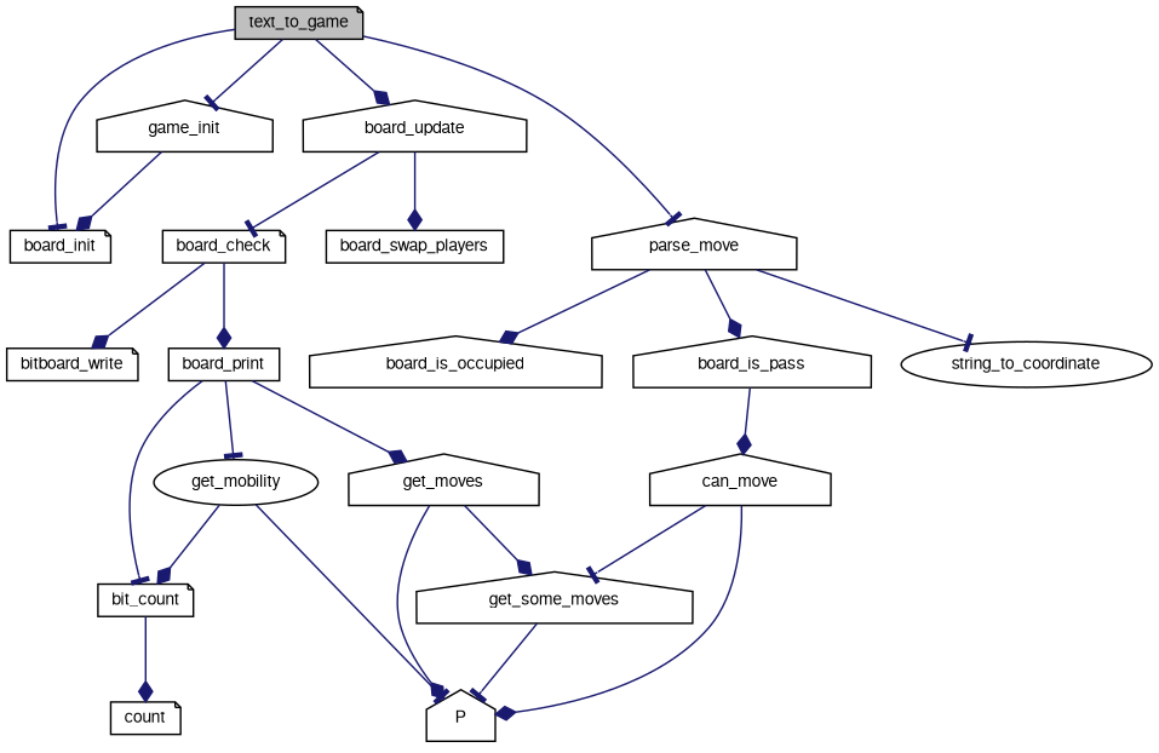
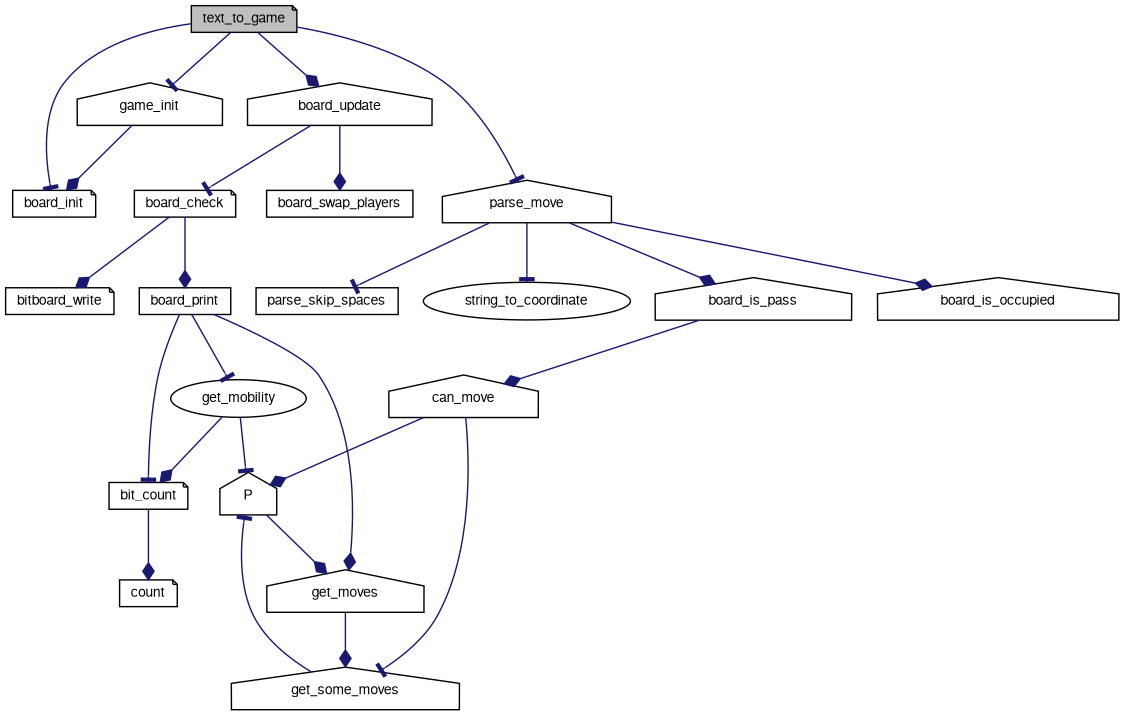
  digraph {
    rankdir=TB
    node [color=black fontname=FreeSans fontsize=10 shape=house]
    edge [arrowhead=diamond color=midnightblue fontname=FreeSans fontsize=10 labelfontname=FreeSans labelfontsize=10 style=solid]
    n1 [fillcolor=grey75 fontcolor=black height=0.2 label=text_to_game shape=note style=filled width=0.4]
    n2 [height=0.2 label=board_init shape=note width=0.4]
    n3 [height=0.2 label=board_update width=0.4]
    n4 [height=0.2 label=game_init width=0.4]
    n5 [height=0.2 label=parse_move width=0.4]
    n6 [height=0.2 label=board_check shape=note width=0.4]
    n7 [height=0.2 label=board_swap_players shape=box width=0.4]
    n8 [height=0.2 label=board_is_occupied width=0.4]
    n9 [height=0.2 label=board_is_pass width=0.4]
+   n10 [height=0.2 label=parse_skip_spaces shape=box width=0.4]
    n11 [height=0.2 label=string_to_coordinate shape=ellipse width=0.4]
    n12 [height=0.2 label=bitboard_write shape=note width=0.4]
    n13 [height=0.2 label=board_print shape=box width=0.4]
    n14 [height=0.2 label=bit_count shape=note width=0.4]
    n15 [height=0.2 label=get_mobility shape=ellipse width=0.4]
    n16 [height=0.2 label=get_moves width=0.4]
    n17 [height=0.2 label=count shape=note width=0.4]
    n18 [height=0.2 label=P width=0.4]
    n19 [height=0.2 label=get_some_moves width=0.4]
    n20 [height=0.2 label=can_move width=0.4]
    n1 -> n2 [arrowhead=tee]
    n1 -> n3
    n1 -> n4 [arrowhead=tee]
    n1 -> n5 [arrowhead=tee]
    n3 -> n6 [arrowhead=tee]
    n3 -> n7
    n4 -> n2
    n5 -> n8
    n5 -> n9
+   n5 -> n10 [arrowhead=tee]
    n5 -> n11 [arrowhead=tee]
    n6 -> n12
    n6 -> n13
    n9 -> n20
    n13 -> n14 [arrowhead=tee]
    n13 -> n15 [arrowhead=tee]
    n13 -> n16
    n14 -> n17
    n15 -> n14
    n15 -> n18 [arrowhead=tee]
-   n16 -> n18
+   n18 -> n16
    n16 -> n19
    n19 -> n18 [arrowhead=tee]
    n20 -> n18
    n20 -> n19 [arrowhead=tee]
  }
